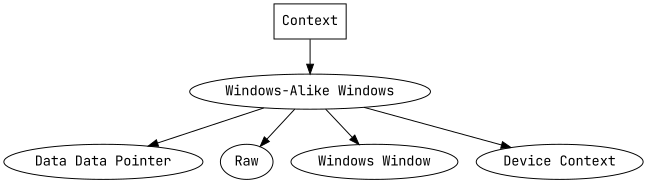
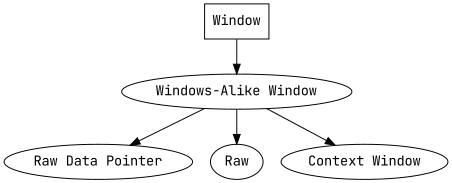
  digraph {
    fontname="JetBrains Mono"
    node [fontname="JetBrains Mono"]
    edge [fontname="JetBrains Mono"]
-   Window [shape=box label=Context]
-   "Windows-Alike Window" [label="Windows-Alike Windows"]
-   "Raw Data Pointer" [label="Data Data Pointer"]
+   Window [shape=box]
+   "Windows-Alike Window"
+   "Raw Data Pointer"
    n4 [label=Raw]
-   "Windows Window"
-   "Device Context"
+   "Windows Window" [label="Context Window"]
    Window -> "Windows-Alike Window"
    "Windows-Alike Window" -> "Raw Data Pointer"
    "Windows-Alike Window" -> n4
    "Windows-Alike Window" -> "Windows Window"
-   "Windows-Alike Window" -> "Device Context"
  }
